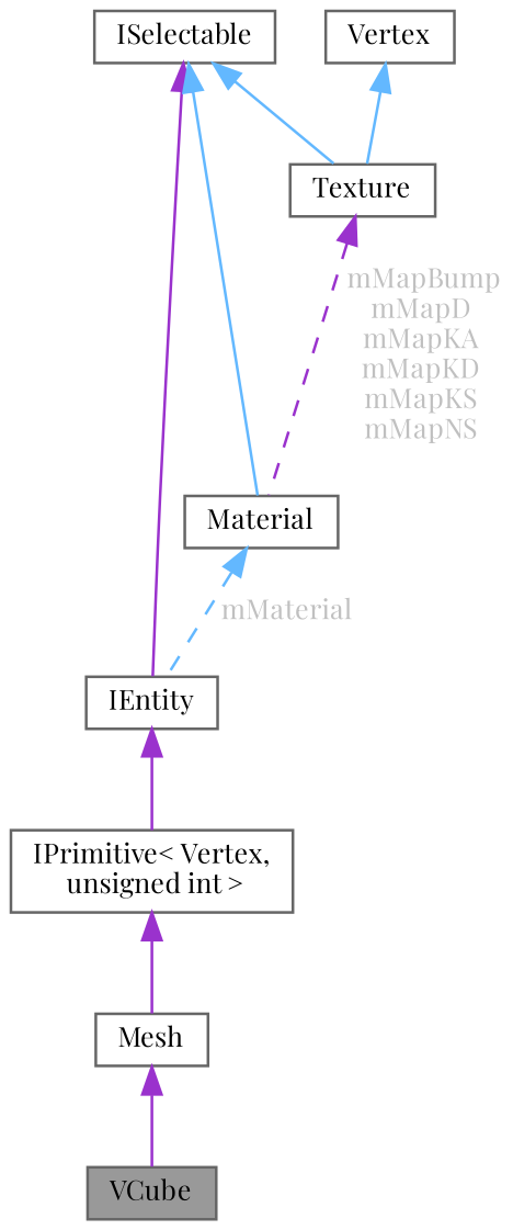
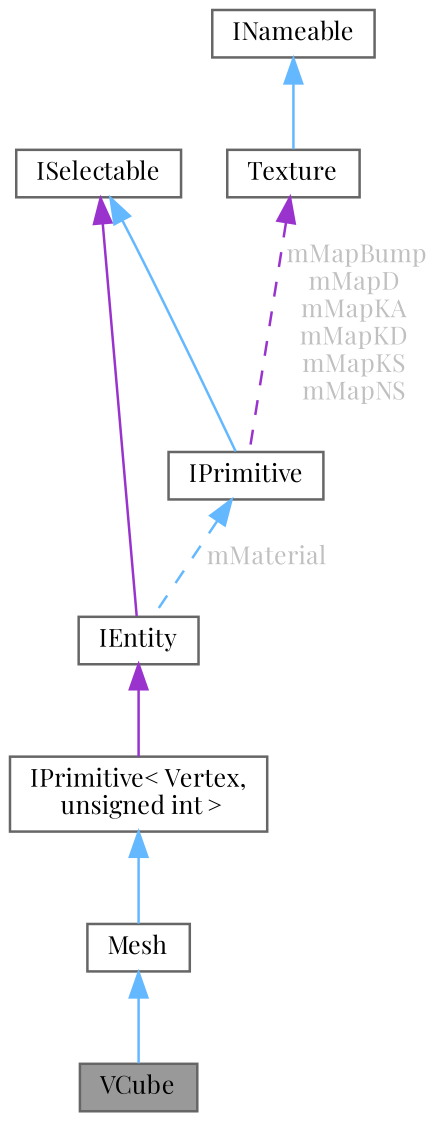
  digraph {
    fontname="Playfair Display"
    node [color=gray40 fillcolor=white fontname="Playfair Display" fontsize=10 shape=box style=filled]
    edge [color=steelblue1 dir=back fontname="Playfair Display" fontsize=10 labelfontname=Helvetica labelfontsize=10 style=solid]
    n1 [fillcolor=grey60 fontcolor=black height=0.2 label=VCube width=0.4]
    n2 [height=0.2 label=Mesh width=0.4]
    n3 [height=0.2 label="IPrimitive\< Vertex,\l unsigned int \>" width=0.4]
    n4 [height=0.2 label=IEntity width=0.4]
    n5 [height=0.2 label=ISelectable width=0.4]
-   n6 [height=0.2 label=Material width=0.4]
+   n6 [height=0.2 label=IPrimitive width=0.4]
    n7 [height=0.2 label=Texture width=0.4]
-   n8 [height=0.2 label=Vertex width=0.4]
-   n2 -> n1 [color=darkorchid3]
-   n3 -> n2 [color=darkorchid3]
+   n8 [height=0.2 label=INameable width=0.4]
+   n2 -> n1
+   n3 -> n2
    n4 -> n3 [color=darkorchid3]
    n5 -> n4 [color=darkorchid3]
    n5 -> n6
-   n5 -> n7
    n6 -> n4 [fontcolor=grey label=" mMaterial" style=dashed]
    n7 -> n6 [color=darkorchid3 fontcolor=grey label=" mMapBump\nmMapD\nmMapKA\nmMapKD\nmMapKS\nmMapNS" style=dashed]
    n8 -> n7
  }
